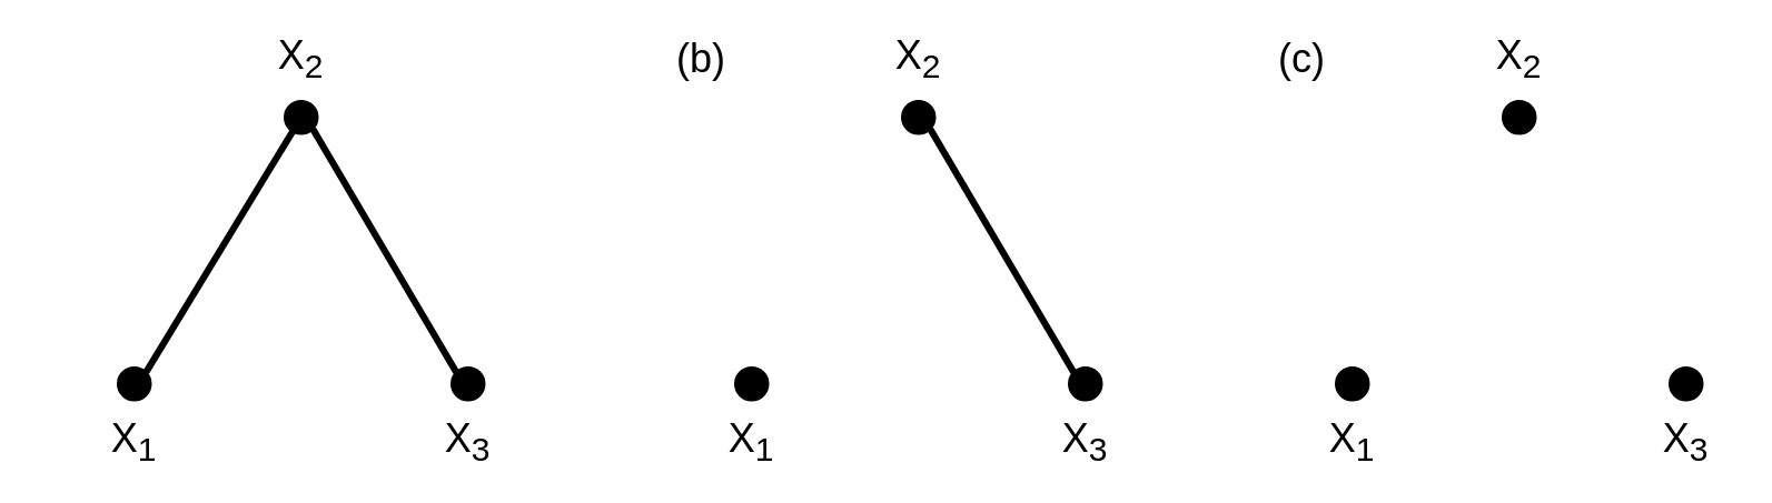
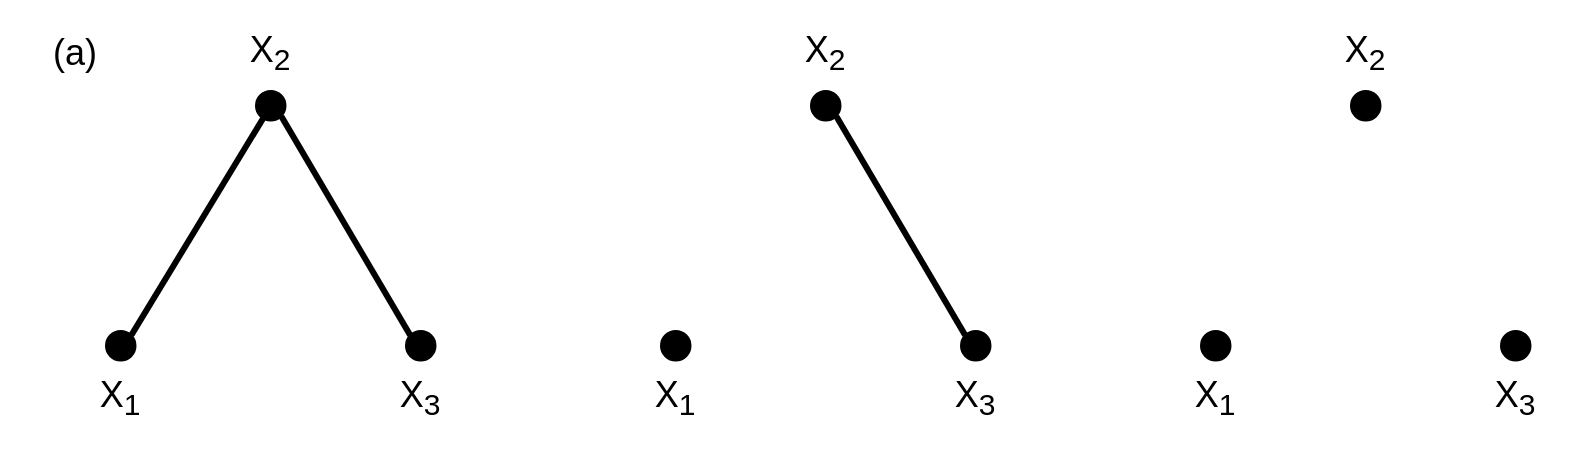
  <mxCell id="0" />
  <mxCell id="1" parent="0" />
  <mxCell id="2" value="" style="ellipse;whiteSpace=wrap;html=1;fillColor=#000000;" parent="1" vertex="1"><mxGeometry x="70" y="220" width="20" height="20" as="geometry" /></mxCell>
  <mxCell id="3" value="" style="ellipse;whiteSpace=wrap;html=1;fillColor=#000000;" vertex="1" parent="1"><mxGeometry x="270" y="220" width="20" height="20" as="geometry" /></mxCell>
  <mxCell id="4" value="" style="ellipse;whiteSpace=wrap;html=1;fillColor=#000000;" vertex="1" parent="1"><mxGeometry x="170" y="60" width="20" height="20" as="geometry" /></mxCell>
  <mxCell id="5" value="" style="endArrow=none;html=1;rounded=0;exitX=1;exitY=0;exitDx=0;exitDy=0;strokeWidth=4;" edge="1" parent="1" source="2" target="4"><mxGeometry width="50" height="50" relative="1" as="geometry"><mxPoint x="350" y="380" as="sourcePoint" /><mxPoint x="400" y="330" as="targetPoint" /></mxGeometry></mxCell>
  <mxCell id="6" value="" style="endArrow=none;html=1;rounded=0;exitX=0;exitY=0;exitDx=0;exitDy=0;strokeWidth=4;entryX=1;entryY=1;entryDx=0;entryDy=0;" edge="1" parent="1" source="3" target="4"><mxGeometry width="50" height="50" relative="1" as="geometry"><mxPoint x="97" y="233" as="sourcePoint" /><mxPoint x="185" y="89" as="targetPoint" /></mxGeometry></mxCell>
  <mxCell id="7" value="&lt;font style=&quot;font-size: 24px;&quot;&gt;X&lt;sub&gt;1&lt;/sub&gt;&lt;/font&gt;" style="text;html=1;align=center;verticalAlign=middle;whiteSpace=wrap;rounded=0;" vertex="1" parent="1"><mxGeometry x="50" y="250" width="60" height="30" as="geometry" /></mxCell>
  <mxCell id="8" value="&lt;font style=&quot;font-size: 24px;&quot;&gt;X&lt;sub&gt;2&lt;/sub&gt;&lt;/font&gt;" style="text;html=1;align=center;verticalAlign=middle;whiteSpace=wrap;rounded=0;" vertex="1" parent="1"><mxGeometry x="150" y="20" width="60" height="30" as="geometry" /></mxCell>
  <mxCell id="9" value="&lt;font style=&quot;font-size: 24px;&quot;&gt;X&lt;sub&gt;3&lt;/sub&gt;&lt;/font&gt;" style="text;html=1;align=center;verticalAlign=middle;whiteSpace=wrap;rounded=0;" vertex="1" parent="1"><mxGeometry x="250" y="250" width="60" height="30" as="geometry" /></mxCell>
+ <mxCell id="10" value="&lt;span style=&quot;font-size: 24px;&quot;&gt;(a)&lt;/span&gt;" style="text;html=1;align=center;verticalAlign=middle;whiteSpace=wrap;rounded=0;" vertex="1" parent="1"><mxGeometry x="20" y="20" width="60" height="30" as="geometry" /></mxCell>
  <mxCell id="11" value="" style="ellipse;whiteSpace=wrap;html=1;fillColor=#000000;" vertex="1" parent="1"><mxGeometry x="440" y="220" width="20" height="20" as="geometry" /></mxCell>
  <mxCell id="12" value="" style="ellipse;whiteSpace=wrap;html=1;fillColor=#000000;" vertex="1" parent="1"><mxGeometry x="640" y="220" width="20" height="20" as="geometry" /></mxCell>
  <mxCell id="13" value="" style="ellipse;whiteSpace=wrap;html=1;fillColor=#000000;" vertex="1" parent="1"><mxGeometry x="540" y="60" width="20" height="20" as="geometry" /></mxCell>
  <mxCell id="14" value="" style="endArrow=none;html=1;rounded=0;exitX=0;exitY=0;exitDx=0;exitDy=0;strokeWidth=4;entryX=1;entryY=1;entryDx=0;entryDy=0;" edge="1" parent="1" source="12" target="13"><mxGeometry width="50" height="50" relative="1" as="geometry"><mxPoint x="467" y="233" as="sourcePoint" /><mxPoint x="555" y="89" as="targetPoint" /></mxGeometry></mxCell>
  <mxCell id="15" value="&lt;font style=&quot;font-size: 24px;&quot;&gt;X&lt;sub&gt;1&lt;/sub&gt;&lt;/font&gt;" style="text;html=1;align=center;verticalAlign=middle;whiteSpace=wrap;rounded=0;" vertex="1" parent="1"><mxGeometry x="420" y="250" width="60" height="30" as="geometry" /></mxCell>
  <mxCell id="16" value="&lt;font style=&quot;font-size: 24px;&quot;&gt;X&lt;sub&gt;2&lt;/sub&gt;&lt;/font&gt;" style="text;html=1;align=center;verticalAlign=middle;whiteSpace=wrap;rounded=0;" vertex="1" parent="1"><mxGeometry x="520" y="20" width="60" height="30" as="geometry" /></mxCell>
  <mxCell id="17" value="&lt;font style=&quot;font-size: 24px;&quot;&gt;X&lt;sub&gt;3&lt;/sub&gt;&lt;/font&gt;" style="text;html=1;align=center;verticalAlign=middle;whiteSpace=wrap;rounded=0;" vertex="1" parent="1"><mxGeometry x="620" y="250" width="60" height="30" as="geometry" /></mxCell>
- <mxCell id="18" value="&lt;span style=&quot;font-size: 24px;&quot;&gt;(b)&lt;/span&gt;" style="text;html=1;align=center;verticalAlign=middle;whiteSpace=wrap;rounded=0;" vertex="1" parent="1"><mxGeometry x="390" y="20" width="60" height="30" as="geometry" /></mxCell>
  <mxCell id="19" value="" style="ellipse;whiteSpace=wrap;html=1;fillColor=#000000;" vertex="1" parent="1"><mxGeometry x="800" y="220" width="20" height="20" as="geometry" /></mxCell>
  <mxCell id="20" value="" style="ellipse;whiteSpace=wrap;html=1;fillColor=#000000;" vertex="1" parent="1"><mxGeometry x="1000" y="220" width="20" height="20" as="geometry" /></mxCell>
  <mxCell id="21" value="" style="ellipse;whiteSpace=wrap;html=1;fillColor=#000000;" vertex="1" parent="1"><mxGeometry x="900" y="60" width="20" height="20" as="geometry" /></mxCell>
  <mxCell id="22" value="&lt;font style=&quot;font-size: 24px;&quot;&gt;X&lt;sub&gt;1&lt;/sub&gt;&lt;/font&gt;" style="text;html=1;align=center;verticalAlign=middle;whiteSpace=wrap;rounded=0;" vertex="1" parent="1"><mxGeometry x="780" y="250" width="60" height="30" as="geometry" /></mxCell>
  <mxCell id="23" value="&lt;font style=&quot;font-size: 24px;&quot;&gt;X&lt;sub&gt;2&lt;/sub&gt;&lt;/font&gt;" style="text;html=1;align=center;verticalAlign=middle;whiteSpace=wrap;rounded=0;" vertex="1" parent="1"><mxGeometry x="880" y="20" width="60" height="30" as="geometry" /></mxCell>
  <mxCell id="24" value="&lt;font style=&quot;font-size: 24px;&quot;&gt;X&lt;sub&gt;3&lt;/sub&gt;&lt;/font&gt;" style="text;html=1;align=center;verticalAlign=middle;whiteSpace=wrap;rounded=0;" vertex="1" parent="1"><mxGeometry x="980" y="250" width="60" height="30" as="geometry" /></mxCell>
- <mxCell id="25" value="&lt;span style=&quot;font-size: 24px;&quot;&gt;(c)&lt;/span&gt;" style="text;html=1;align=center;verticalAlign=middle;whiteSpace=wrap;rounded=0;" vertex="1" parent="1"><mxGeometry x="750" y="20" width="60" height="30" as="geometry" /></mxCell>
